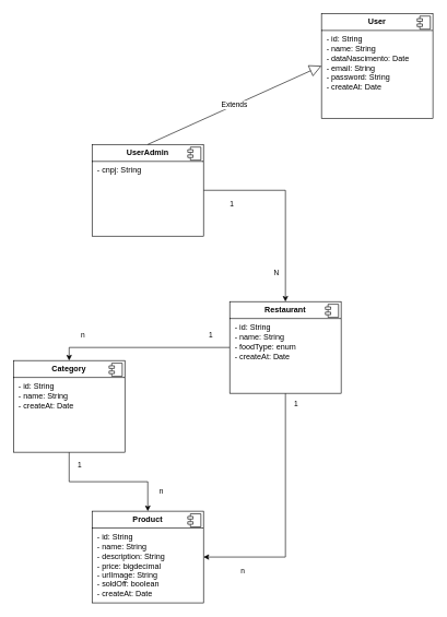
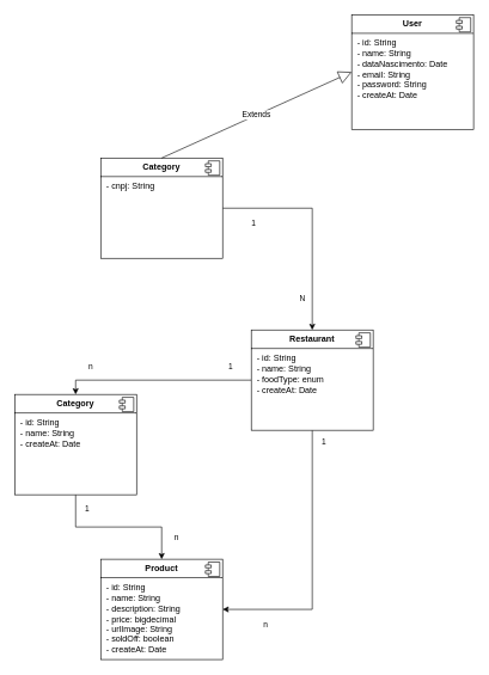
  <mxCell id="0" />
  <mxCell id="1" parent="0" />
  <mxCell id="2" value="&lt;p style=&quot;margin:0px;margin-top:6px;text-align:center;&quot;&gt;&lt;b&gt;Product&lt;/b&gt;&lt;/p&gt;&lt;hr size=&quot;1&quot; style=&quot;border-style:solid;&quot;&gt;&lt;p style=&quot;margin:0px;margin-left:8px;&quot;&gt;- id: String&lt;/p&gt;&lt;p style=&quot;margin:0px;margin-left:8px;&quot;&gt;- name: String&lt;br&gt;- description: String&lt;/p&gt;&lt;p style=&quot;margin:0px;margin-left:8px;&quot;&gt;- price: bigdecimal&lt;/p&gt;&lt;p style=&quot;margin:0px;margin-left:8px;&quot;&gt;- urlImage: String&lt;/p&gt;&lt;p style=&quot;margin:0px;margin-left:8px;&quot;&gt;- soldOff: boolean&lt;/p&gt;&lt;p style=&quot;margin:0px;margin-left:8px;&quot;&gt;- createAt: Date&lt;/p&gt;" style="align=left;overflow=fill;html=1;dropTarget=0;whiteSpace=wrap;" vertex="1" parent="1"><mxGeometry x="140" y="780" width="170" height="140" as="geometry" /></mxCell>
  <mxCell id="3" value="" style="shape=component;jettyWidth=8;jettyHeight=4;" vertex="1" parent="2"><mxGeometry x="1" width="20" height="20" relative="1" as="geometry"><mxPoint x="-24" y="4" as="offset" /></mxGeometry></mxCell>
  <mxCell id="4" style="edgeStyle=orthogonalEdgeStyle;rounded=0;orthogonalLoop=1;jettySize=auto;html=1;entryX=0.5;entryY=0;entryDx=0;entryDy=0;" edge="1" parent="1" source="7" target="2"><mxGeometry relative="1" as="geometry" /></mxCell>
  <mxCell id="5" value="&amp;nbsp; &amp;nbsp;n" style="edgeLabel;html=1;align=center;verticalAlign=middle;resizable=0;points=[];" vertex="1" connectable="0" parent="4"><mxGeometry x="0.695" y="2" relative="1" as="geometry"><mxPoint x="13" as="offset" /></mxGeometry></mxCell>
  <mxCell id="6" value="1" style="edgeLabel;html=1;align=center;verticalAlign=middle;resizable=0;points=[];" vertex="1" connectable="0" parent="4"><mxGeometry x="-0.819" relative="1" as="geometry"><mxPoint x="15" as="offset" /></mxGeometry></mxCell>
  <mxCell id="7" value="&lt;p style=&quot;margin:0px;margin-top:6px;text-align:center;&quot;&gt;&lt;b&gt;Category&lt;/b&gt;&lt;/p&gt;&lt;hr size=&quot;1&quot; style=&quot;border-style:solid;&quot;&gt;&lt;p style=&quot;margin:0px;margin-left:8px;&quot;&gt;- id: String&lt;/p&gt;&lt;p style=&quot;margin:0px;margin-left:8px;&quot;&gt;- name: String&lt;br&gt;- createAt: Date&lt;/p&gt;" style="align=left;overflow=fill;html=1;dropTarget=0;whiteSpace=wrap;" vertex="1" parent="1"><mxGeometry x="20" y="550" width="170" height="140" as="geometry" /></mxCell>
  <mxCell id="8" value="" style="shape=component;jettyWidth=8;jettyHeight=4;" vertex="1" parent="7"><mxGeometry x="1" width="20" height="20" relative="1" as="geometry"><mxPoint x="-24" y="4" as="offset" /></mxGeometry></mxCell>
  <mxCell id="9" style="edgeStyle=orthogonalEdgeStyle;rounded=0;orthogonalLoop=1;jettySize=auto;html=1;entryX=0.5;entryY=0;entryDx=0;entryDy=0;" edge="1" parent="1" source="15" target="7"><mxGeometry relative="1" as="geometry" /></mxCell>
  <mxCell id="10" value="n" style="edgeLabel;html=1;align=center;verticalAlign=middle;resizable=0;points=[];" vertex="1" connectable="0" parent="9"><mxGeometry x="0.795" y="2" relative="1" as="geometry"><mxPoint x="13" y="-22" as="offset" /></mxGeometry></mxCell>
  <mxCell id="11" value="1" style="edgeLabel;html=1;align=center;verticalAlign=middle;resizable=0;points=[];" vertex="1" connectable="0" parent="9"><mxGeometry x="-0.774" y="-2" relative="1" as="geometry"><mxPoint y="-18" as="offset" /></mxGeometry></mxCell>
  <mxCell id="12" style="edgeStyle=orthogonalEdgeStyle;rounded=0;orthogonalLoop=1;jettySize=auto;html=1;entryX=1;entryY=0.5;entryDx=0;entryDy=0;exitX=0.5;exitY=1;exitDx=0;exitDy=0;" edge="1" parent="1" source="15" target="2"><mxGeometry relative="1" as="geometry" /></mxCell>
  <mxCell id="13" value="n" style="edgeLabel;html=1;align=center;verticalAlign=middle;resizable=0;points=[];" vertex="1" connectable="0" parent="12"><mxGeometry x="0.794" relative="1" as="geometry"><mxPoint x="20" y="20" as="offset" /></mxGeometry></mxCell>
  <mxCell id="14" value="1" style="edgeLabel;html=1;align=center;verticalAlign=middle;resizable=0;points=[];" vertex="1" connectable="0" parent="12"><mxGeometry x="-0.92" y="4" relative="1" as="geometry"><mxPoint x="11" as="offset" /></mxGeometry></mxCell>
  <mxCell id="15" value="&lt;p style=&quot;margin:0px;margin-top:6px;text-align:center;&quot;&gt;&lt;b&gt;Restaurant&lt;/b&gt;&lt;br&gt;&lt;/p&gt;&lt;hr size=&quot;1&quot; style=&quot;border-style:solid;&quot;&gt;&lt;p style=&quot;margin:0px;margin-left:8px;&quot;&gt;- id: String&lt;/p&gt;&lt;p style=&quot;margin:0px;margin-left:8px;&quot;&gt;- name: String&lt;/p&gt;&lt;p style=&quot;margin:0px;margin-left:8px;&quot;&gt;- foodType: enum&lt;/p&gt;&lt;p style=&quot;margin:0px;margin-left:8px;&quot;&gt;- createAt: Date&lt;/p&gt;&lt;p style=&quot;margin:0px;margin-left:8px;&quot;&gt;&lt;br&gt;&lt;/p&gt;" style="align=left;overflow=fill;html=1;dropTarget=0;whiteSpace=wrap;" vertex="1" parent="1"><mxGeometry x="350" y="460" width="170" height="140" as="geometry" /></mxCell>
  <mxCell id="16" value="" style="shape=component;jettyWidth=8;jettyHeight=4;" vertex="1" parent="15"><mxGeometry x="1" width="20" height="20" relative="1" as="geometry"><mxPoint x="-24" y="4" as="offset" /></mxGeometry></mxCell>
  <mxCell id="17" style="edgeStyle=orthogonalEdgeStyle;rounded=0;orthogonalLoop=1;jettySize=auto;html=1;entryX=0.5;entryY=0;entryDx=0;entryDy=0;" edge="1" parent="1" source="20" target="15"><mxGeometry relative="1" as="geometry" /></mxCell>
  <mxCell id="18" value="1" style="edgeLabel;html=1;align=center;verticalAlign=middle;resizable=0;points=[];" vertex="1" connectable="0" parent="17"><mxGeometry x="-0.808" y="1" relative="1" as="geometry"><mxPoint x="14" y="21" as="offset" /></mxGeometry></mxCell>
  <mxCell id="19" value="N" style="edgeLabel;html=1;align=center;verticalAlign=middle;resizable=0;points=[];" vertex="1" connectable="0" parent="17"><mxGeometry x="0.723" y="-4" relative="1" as="geometry"><mxPoint x="-11" y="-4" as="offset" /></mxGeometry></mxCell>
- <mxCell id="20" value="&lt;p style=&quot;margin:0px;margin-top:6px;text-align:center;&quot;&gt;&lt;b&gt;UserAdmin&lt;/b&gt;&lt;/p&gt;&lt;hr size=&quot;1&quot; style=&quot;border-style:solid;&quot;&gt;&lt;p style=&quot;margin:0px;margin-left:8px;&quot;&gt;- cnpj: String&lt;/p&gt;" style="align=left;overflow=fill;html=1;dropTarget=0;whiteSpace=wrap;" vertex="1" parent="1"><mxGeometry x="140" y="220" width="170" height="140" as="geometry" /></mxCell>
+ <mxCell id="20" value="&lt;p style=&quot;margin:0px;margin-top:6px;text-align:center;&quot;&gt;&lt;b&gt;Category&lt;/b&gt;&lt;/p&gt;&lt;hr size=&quot;1&quot; style=&quot;border-style:solid;&quot;&gt;&lt;p style=&quot;margin:0px;margin-left:8px;&quot;&gt;- cnpj: String&lt;/p&gt;" style="align=left;overflow=fill;html=1;dropTarget=0;whiteSpace=wrap;" vertex="1" parent="1"><mxGeometry x="140" y="220" width="170" height="140" as="geometry" /></mxCell>
  <mxCell id="21" value="" style="shape=component;jettyWidth=8;jettyHeight=4;" vertex="1" parent="20"><mxGeometry x="1" width="20" height="20" relative="1" as="geometry"><mxPoint x="-24" y="4" as="offset" /></mxGeometry></mxCell>
  <mxCell id="22" value="Extends" style="endArrow=block;endSize=16;endFill=0;html=1;rounded=0;exitX=0.5;exitY=0;exitDx=0;exitDy=0;entryX=0;entryY=0.5;entryDx=0;entryDy=0;" edge="1" parent="1" source="20" target="23"><mxGeometry width="160" relative="1" as="geometry"><mxPoint x="234" y="160" as="sourcePoint" /><mxPoint x="326" y="70" as="targetPoint" /></mxGeometry></mxCell>
  <mxCell id="23" value="&lt;p style=&quot;margin:0px;margin-top:6px;text-align:center;&quot;&gt;&lt;b&gt;User&lt;/b&gt;&lt;/p&gt;&lt;hr size=&quot;1&quot; style=&quot;border-style:solid;&quot;&gt;&lt;p style=&quot;margin:0px;margin-left:8px;&quot;&gt;- id: String&lt;/p&gt;&lt;p style=&quot;margin:0px;margin-left:8px;&quot;&gt;- name: String&lt;/p&gt;&lt;p style=&quot;margin:0px;margin-left:8px;&quot;&gt;- dataNascimento: Date&lt;/p&gt;&lt;p style=&quot;margin:0px;margin-left:8px;&quot;&gt;- email: String&lt;/p&gt;&lt;p style=&quot;margin:0px;margin-left:8px;&quot;&gt;- password: String&lt;/p&gt;&lt;p style=&quot;margin:0px;margin-left:8px;&quot;&gt;- createAt: Date&lt;/p&gt;" style="align=left;overflow=fill;html=1;dropTarget=0;whiteSpace=wrap;" vertex="1" parent="1"><mxGeometry x="490" y="20" width="170" height="160" as="geometry" /></mxCell>
  <mxCell id="24" value="" style="shape=component;jettyWidth=8;jettyHeight=4;" vertex="1" parent="23"><mxGeometry x="1" width="20" height="20" relative="1" as="geometry"><mxPoint x="-24" y="4" as="offset" /></mxGeometry></mxCell>
